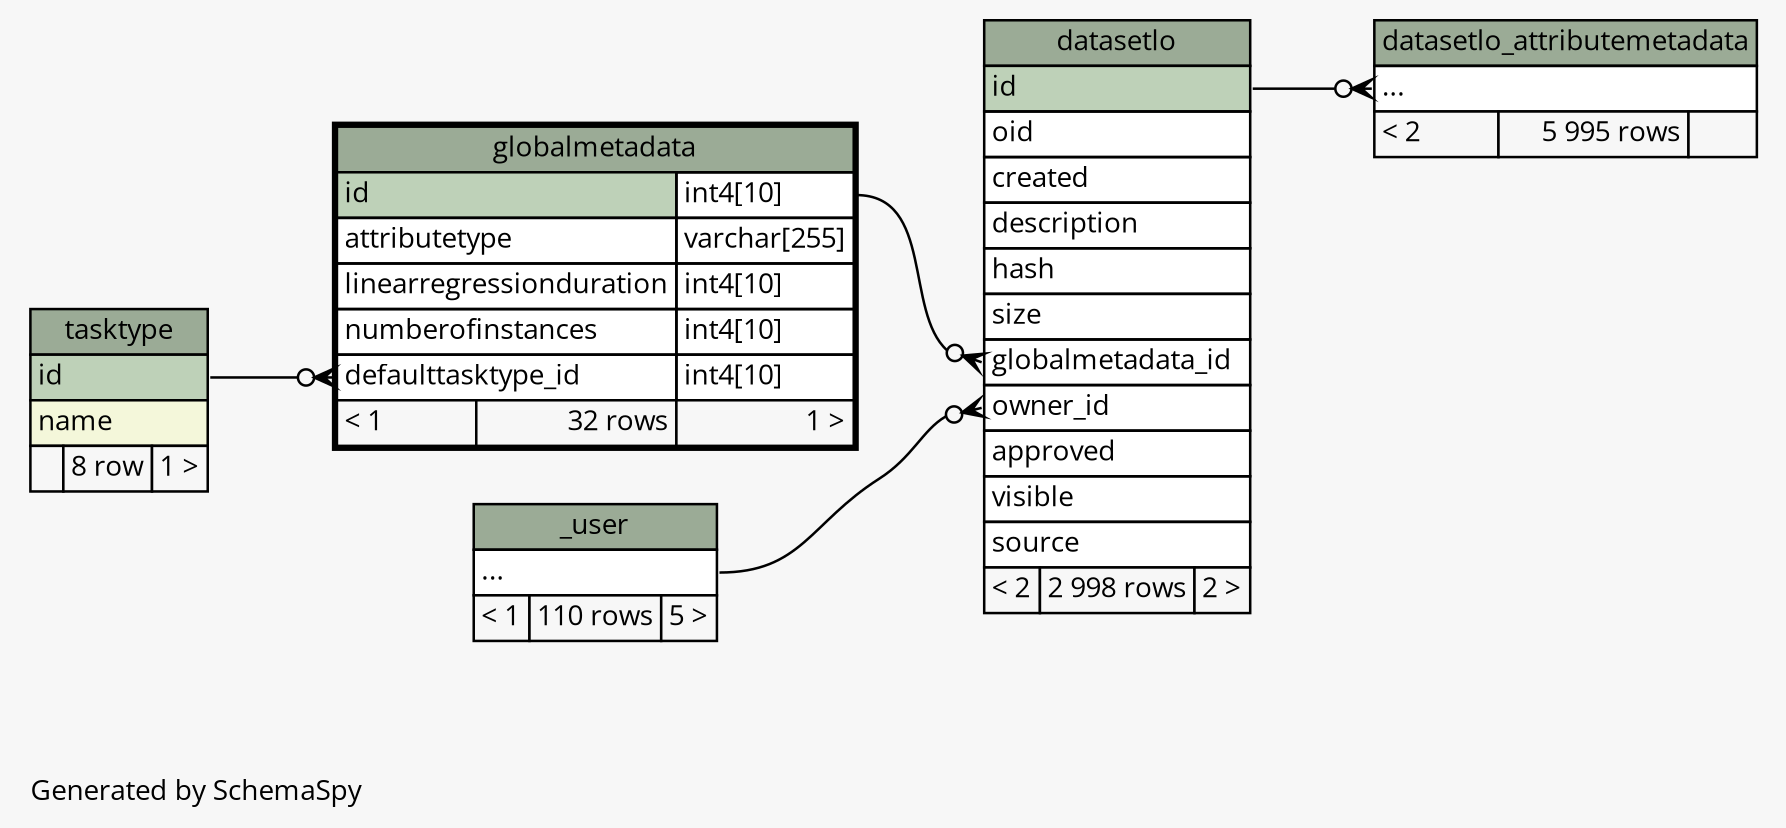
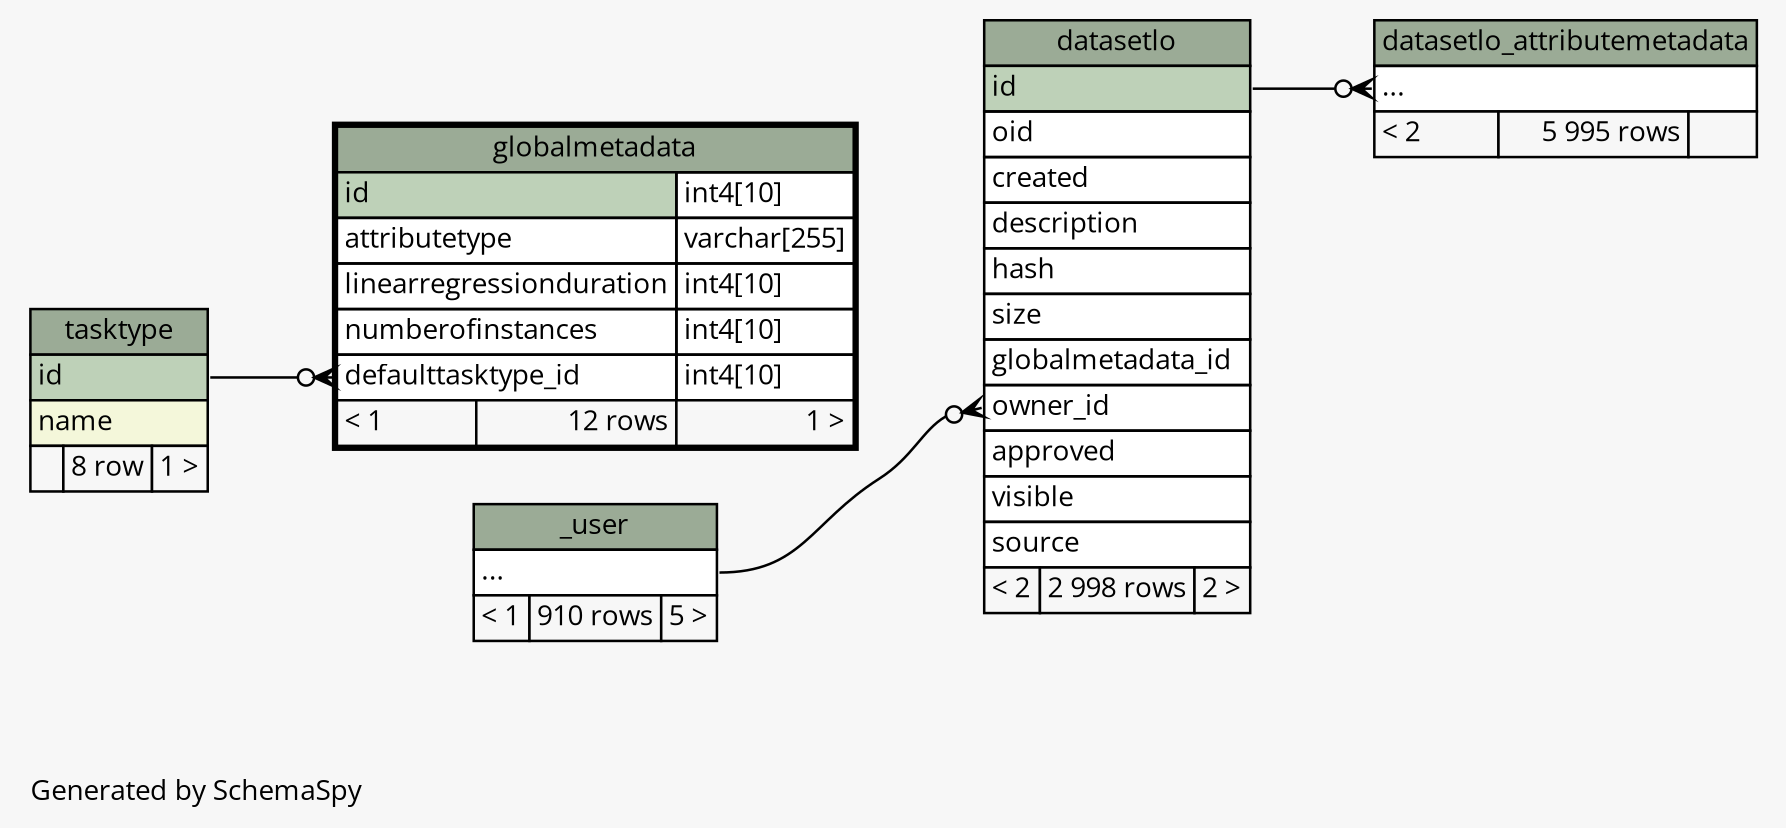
  digraph {
    bgcolor="#f7f7f7"
    fontname="Open Sans"
    fontsize=11
    label="\nGenerated by SchemaSpy"
    labeljust=l
    nodesep=0.18
    rankdir=RL
    ranksep=0.46
    node [fontname="Open Sans" fontsize=11 shape=plaintext]
    edge [arrowhead=none arrowsize=0.8 arrowtail=crowodot dir=back fontname="Open Sans" headport="id:e"]
    n1 [label=<     <TABLE BORDER="0" CELLBORDER="1" CELLSPACING="0" BGCOLOR="#ffffff">       <TR><TD COLSPAN="3" BGCOLOR="#9bab96" ALIGN="CENTER">datasetlo</TD></TR>       <TR><TD PORT="id" COLSPAN="3" BGCOLOR="#bed1b8" ALIGN="LEFT">id</TD></TR>       <TR><TD PORT="oid" COLSPAN="3" ALIGN="LEFT">oid</TD></TR>       <TR><TD PORT="created" COLSPAN="3" ALIGN="LEFT">created</TD></TR>       <TR><TD PORT="description" COLSPAN="3" ALIGN="LEFT">description</TD></TR>       <TR><TD PORT="hash" COLSPAN="3" ALIGN="LEFT">hash</TD></TR>       <TR><TD PORT="size" COLSPAN="3" ALIGN="LEFT">size</TD></TR>       <TR><TD PORT="globalmetadata_id" COLSPAN="3" ALIGN="LEFT">globalmetadata_id</TD></TR>       <TR><TD PORT="owner_id" COLSPAN="3" ALIGN="LEFT">owner_id</TD></TR>       <TR><TD PORT="approved" COLSPAN="3" ALIGN="LEFT">approved</TD></TR>       <TR><TD PORT="visible" COLSPAN="3" ALIGN="LEFT">visible</TD></TR>       <TR><TD PORT="source" COLSPAN="3" ALIGN="LEFT">source</TD></TR>       <TR><TD ALIGN="LEFT" BGCOLOR="#f7f7f7">&lt; 2</TD><TD ALIGN="RIGHT" BGCOLOR="#f7f7f7">2 998 rows</TD><TD ALIGN="RIGHT" BGCOLOR="#f7f7f7">2 &gt;</TD></TR>     </TABLE>>]
-   n2 [label=<     <TABLE BORDER="2" CELLBORDER="1" CELLSPACING="0" BGCOLOR="#ffffff">       <TR><TD COLSPAN="3" BGCOLOR="#9bab96" ALIGN="CENTER">globalmetadata</TD></TR>       <TR><TD PORT="id" COLSPAN="2" BGCOLOR="#bed1b8" ALIGN="LEFT">id</TD><TD PORT="id.type" ALIGN="LEFT">int4[10]</TD></TR>       <TR><TD PORT="attributetype" COLSPAN="2" ALIGN="LEFT">attributetype</TD><TD PORT="attributetype.type" ALIGN="LEFT">varchar[255]</TD></TR>       <TR><TD PORT="linearregressionduration" COLSPAN="2" ALIGN="LEFT">linearregressionduration</TD><TD PORT="linearregressionduration.type" ALIGN="LEFT">int4[10]</TD></TR>       <TR><TD PORT="numberofinstances" COLSPAN="2" ALIGN="LEFT">numberofinstances</TD><TD PORT="numberofinstances.type" ALIGN="LEFT">int4[10]</TD></TR>       <TR><TD PORT="defaulttasktype_id" COLSPAN="2" ALIGN="LEFT">defaulttasktype_id</TD><TD PORT="defaulttasktype_id.type" ALIGN="LEFT">int4[10]</TD></TR>       <TR><TD ALIGN="LEFT" BGCOLOR="#f7f7f7">&lt; 1</TD><TD ALIGN="RIGHT" BGCOLOR="#f7f7f7">32 rows</TD><TD ALIGN="RIGHT" BGCOLOR="#f7f7f7">1 &gt;</TD></TR>     </TABLE>>]
-   n3 [label=<     <TABLE BORDER="0" CELLBORDER="1" CELLSPACING="0" BGCOLOR="#ffffff">       <TR><TD COLSPAN="3" BGCOLOR="#9bab96" ALIGN="CENTER">_user</TD></TR>       <TR><TD PORT="elipses" COLSPAN="3" ALIGN="LEFT">...</TD></TR>       <TR><TD ALIGN="LEFT" BGCOLOR="#f7f7f7">&lt; 1</TD><TD ALIGN="RIGHT" BGCOLOR="#f7f7f7">110 rows</TD><TD ALIGN="RIGHT" BGCOLOR="#f7f7f7">5 &gt;</TD></TR>     </TABLE>>]
+   n2 [label=<     <TABLE BORDER="2" CELLBORDER="1" CELLSPACING="0" BGCOLOR="#ffffff">       <TR><TD COLSPAN="3" BGCOLOR="#9bab96" ALIGN="CENTER">globalmetadata</TD></TR>       <TR><TD PORT="id" COLSPAN="2" BGCOLOR="#bed1b8" ALIGN="LEFT">id</TD><TD PORT="id.type" ALIGN="LEFT">int4[10]</TD></TR>       <TR><TD PORT="attributetype" COLSPAN="2" ALIGN="LEFT">attributetype</TD><TD PORT="attributetype.type" ALIGN="LEFT">varchar[255]</TD></TR>       <TR><TD PORT="linearregressionduration" COLSPAN="2" ALIGN="LEFT">linearregressionduration</TD><TD PORT="linearregressionduration.type" ALIGN="LEFT">int4[10]</TD></TR>       <TR><TD PORT="numberofinstances" COLSPAN="2" ALIGN="LEFT">numberofinstances</TD><TD PORT="numberofinstances.type" ALIGN="LEFT">int4[10]</TD></TR>       <TR><TD PORT="defaulttasktype_id" COLSPAN="2" ALIGN="LEFT">defaulttasktype_id</TD><TD PORT="defaulttasktype_id.type" ALIGN="LEFT">int4[10]</TD></TR>       <TR><TD ALIGN="LEFT" BGCOLOR="#f7f7f7">&lt; 1</TD><TD ALIGN="RIGHT" BGCOLOR="#f7f7f7">12 rows</TD><TD ALIGN="RIGHT" BGCOLOR="#f7f7f7">1 &gt;</TD></TR>     </TABLE>>]
+   n3 [label=<     <TABLE BORDER="0" CELLBORDER="1" CELLSPACING="0" BGCOLOR="#ffffff">       <TR><TD COLSPAN="3" BGCOLOR="#9bab96" ALIGN="CENTER">_user</TD></TR>       <TR><TD PORT="elipses" COLSPAN="3" ALIGN="LEFT">...</TD></TR>       <TR><TD ALIGN="LEFT" BGCOLOR="#f7f7f7">&lt; 1</TD><TD ALIGN="RIGHT" BGCOLOR="#f7f7f7">910 rows</TD><TD ALIGN="RIGHT" BGCOLOR="#f7f7f7">5 &gt;</TD></TR>     </TABLE>>]
    n4 [label=<     <TABLE BORDER="0" CELLBORDER="1" CELLSPACING="0" BGCOLOR="#ffffff">       <TR><TD COLSPAN="3" BGCOLOR="#9bab96" ALIGN="CENTER">tasktype</TD></TR>       <TR><TD PORT="id" COLSPAN="3" BGCOLOR="#bed1b8" ALIGN="LEFT">id</TD></TR>       <TR><TD PORT="name" COLSPAN="3" BGCOLOR="#f4f7da" ALIGN="LEFT">name</TD></TR>       <TR><TD ALIGN="LEFT" BGCOLOR="#f7f7f7">  </TD><TD ALIGN="RIGHT" BGCOLOR="#f7f7f7">8 row</TD><TD ALIGN="RIGHT" BGCOLOR="#f7f7f7">1 &gt;</TD></TR>     </TABLE>>]
    n5 [label=<     <TABLE BORDER="0" CELLBORDER="1" CELLSPACING="0" BGCOLOR="#ffffff">       <TR><TD COLSPAN="3" BGCOLOR="#9bab96" ALIGN="CENTER">datasetlo_attributemetadata</TD></TR>       <TR><TD PORT="elipses" COLSPAN="3" ALIGN="LEFT">...</TD></TR>       <TR><TD ALIGN="LEFT" BGCOLOR="#f7f7f7">&lt; 2</TD><TD ALIGN="RIGHT" BGCOLOR="#f7f7f7">5 995 rows</TD><TD ALIGN="RIGHT" BGCOLOR="#f7f7f7">  </TD></TR>     </TABLE>>]
-   n1 -> n2 [headport="id.type:e" tailport="globalmetadata_id:w"]
    n1 -> n3 [headport="elipses:e" tailport="owner_id:w"]
    n2 -> n4 [tailport="defaulttasktype_id:w"]
    n5 -> n1 [tailport="elipses:w"]
  }
